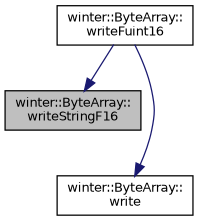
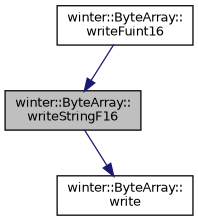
  digraph {
    rankdir=TB
    node [color=black fillcolor=white fontname=Helvetica fontsize=10 shape=record style=filled]
    edge [color=midnightblue fontname=Helvetica fontsize=10 labelfontname=Helvetica labelfontsize=10 style=solid]
    n1 [fillcolor=grey75 fontcolor=black height=0.2 label="winter::ByteArray::\lwriteStringF16" width=0.4]
    n2 [height=0.2 label="winter::ByteArray::\lwrite" width=0.4]
    n3 [height=0.2 label="winter::ByteArray::\lwriteFuint16" width=0.4]
-   n3 -> n2
+   n1 -> n2
    n3 -> n1
  }
